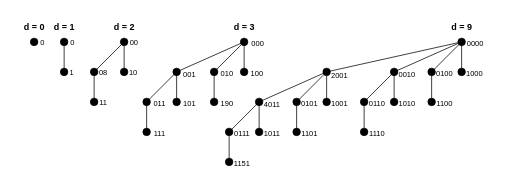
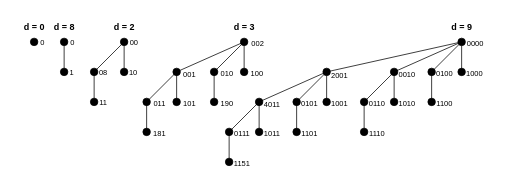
  <mxCell id="0" />
  <mxCell id="1" parent="0" />
  <mxCell id="2" value="" style="ellipse;whiteSpace=wrap;html=1;aspect=fixed;fillColor=#000000;" vertex="1" parent="1"><mxGeometry x="610" y="50" width="10" height="10" as="geometry" /></mxCell>
  <mxCell id="3" value="" style="ellipse;whiteSpace=wrap;html=1;aspect=fixed;fillColor=#000000;direction=south;" vertex="1" parent="1"><mxGeometry x="610" y="90" width="10" height="10" as="geometry" /></mxCell>
  <mxCell id="4" value="" style="ellipse;whiteSpace=wrap;html=1;aspect=fixed;fillColor=#000000;direction=south;" vertex="1" parent="1"><mxGeometry x="570" y="90" width="10" height="10" as="geometry" /></mxCell>
  <mxCell id="5" value="" style="ellipse;whiteSpace=wrap;html=1;aspect=fixed;fillColor=#000000;direction=south;" vertex="1" parent="1"><mxGeometry x="570" y="130" width="10" height="10" as="geometry" /></mxCell>
  <mxCell id="6" value="" style="ellipse;whiteSpace=wrap;html=1;aspect=fixed;fillColor=#000000;direction=south;" vertex="1" parent="1"><mxGeometry x="520" y="130" width="10" height="10" as="geometry" /></mxCell>
  <mxCell id="7" value="" style="ellipse;whiteSpace=wrap;html=1;aspect=fixed;fillColor=#000000;direction=south;" vertex="1" parent="1"><mxGeometry x="480" y="130" width="10" height="10" as="geometry" /></mxCell>
  <mxCell id="8" value="" style="endArrow=none;html=1;rounded=0;entryX=0.5;entryY=1;entryDx=0;entryDy=0;" edge="1" parent="1" target="2"><mxGeometry width="50" height="50" relative="1" as="geometry"><mxPoint x="615" y="95" as="sourcePoint" /><mxPoint x="665" y="215" as="targetPoint" /></mxGeometry></mxCell>
  <mxCell id="9" value="" style="endArrow=none;html=1;rounded=0;entryX=0;entryY=1;entryDx=0;entryDy=0;" edge="1" parent="1" target="2"><mxGeometry width="50" height="50" relative="1" as="geometry"><mxPoint x="575" y="95" as="sourcePoint" /><mxPoint x="610" y="60" as="targetPoint" /></mxGeometry></mxCell>
  <mxCell id="10" value="" style="ellipse;whiteSpace=wrap;html=1;aspect=fixed;fillColor=#000000;direction=south;" vertex="1" parent="1"><mxGeometry x="520" y="90" width="10" height="10" as="geometry" /></mxCell>
  <mxCell id="11" value="" style="ellipse;whiteSpace=wrap;html=1;aspect=fixed;fillColor=#000000;direction=south;" vertex="1" parent="1"><mxGeometry x="430" y="90" width="10" height="10" as="geometry" /></mxCell>
  <mxCell id="12" value="" style="endArrow=none;html=1;rounded=0;entryX=0;entryY=0.5;entryDx=0;entryDy=0;" edge="1" parent="1"><mxGeometry width="50" height="50" relative="1" as="geometry"><mxPoint x="525" y="95" as="sourcePoint" /><mxPoint x="615" y="55" as="targetPoint" /></mxGeometry></mxCell>
  <mxCell id="13" value="" style="endArrow=none;html=1;rounded=0;" edge="1" parent="1"><mxGeometry width="50" height="50" relative="1" as="geometry"><mxPoint x="435" y="95" as="sourcePoint" /><mxPoint x="615" y="55" as="targetPoint" /></mxGeometry></mxCell>
  <mxCell id="14" value="" style="endArrow=none;html=1;rounded=0;" edge="1" parent="1"><mxGeometry width="50" height="50" relative="1" as="geometry"><mxPoint x="485" y="135" as="sourcePoint" /><mxPoint x="525" y="95" as="targetPoint" /></mxGeometry></mxCell>
  <mxCell id="15" value="" style="endArrow=none;html=1;rounded=0;entryX=0.5;entryY=1;entryDx=0;entryDy=0;" edge="1" parent="1"><mxGeometry width="50" height="50" relative="1" as="geometry"><mxPoint x="485" y="172" as="sourcePoint" /><mxPoint x="485" y="137" as="targetPoint" /></mxGeometry></mxCell>
  <mxCell id="16" value="" style="ellipse;whiteSpace=wrap;html=1;aspect=fixed;fillColor=#000000;direction=south;" vertex="1" parent="1"><mxGeometry x="480" y="170" width="10" height="10" as="geometry" /></mxCell>
  <mxCell id="17" value="" style="ellipse;whiteSpace=wrap;html=1;aspect=fixed;fillColor=#000000;direction=south;" vertex="1" parent="1"><mxGeometry x="390" y="170" width="10" height="10" as="geometry" /></mxCell>
  <mxCell id="18" value="" style="ellipse;whiteSpace=wrap;html=1;aspect=fixed;fillColor=#000000;direction=south;" vertex="1" parent="1"><mxGeometry x="340" y="170" width="10" height="10" as="geometry" /></mxCell>
  <mxCell id="19" value="" style="ellipse;whiteSpace=wrap;html=1;aspect=fixed;fillColor=#000000;direction=south;" vertex="1" parent="1"><mxGeometry x="300" y="170" width="10" height="10" as="geometry" /></mxCell>
  <mxCell id="20" value="" style="endArrow=none;html=1;rounded=0;entryX=0.5;entryY=1;entryDx=0;entryDy=0;" edge="1" parent="1"><mxGeometry width="50" height="50" relative="1" as="geometry"><mxPoint x="395" y="175" as="sourcePoint" /><mxPoint x="395" y="134" as="targetPoint" /></mxGeometry></mxCell>
  <mxCell id="21" value="" style="endArrow=none;html=1;rounded=0;" edge="1" parent="1"><mxGeometry width="50" height="50" relative="1" as="geometry"><mxPoint x="305" y="175" as="sourcePoint" /><mxPoint x="345" y="135" as="targetPoint" /></mxGeometry></mxCell>
  <mxCell id="22" value="" style="endArrow=none;html=1;rounded=0;entryX=0.5;entryY=1;entryDx=0;entryDy=0;exitX=1.075;exitY=0.433;exitDx=0;exitDy=0;exitPerimeter=0;" edge="1" parent="1" source="45"><mxGeometry width="50" height="50" relative="1" as="geometry"><mxPoint x="345" y="169" as="sourcePoint" /><mxPoint x="345" y="134" as="targetPoint" /></mxGeometry></mxCell>
  <mxCell id="23" value="" style="endArrow=none;html=1;rounded=0;entryX=0.5;entryY=1;entryDx=0;entryDy=0;" edge="1" parent="1"><mxGeometry width="50" height="50" relative="1" as="geometry"><mxPoint x="305" y="212" as="sourcePoint" /><mxPoint x="305" y="177" as="targetPoint" /></mxGeometry></mxCell>
  <mxCell id="24" value="" style="ellipse;whiteSpace=wrap;html=1;aspect=fixed;fillColor=#000000;direction=south;" vertex="1" parent="1"><mxGeometry x="300" y="210" width="10" height="10" as="geometry" /></mxCell>
  <mxCell id="25" value="" style="endArrow=none;html=1;rounded=0;entryX=0.5;entryY=1;entryDx=0;entryDy=0;" edge="1" parent="1"><mxGeometry width="50" height="50" relative="1" as="geometry"><mxPoint x="435" y="135" as="sourcePoint" /><mxPoint x="435" y="100" as="targetPoint" /></mxGeometry></mxCell>
  <mxCell id="26" value="" style="endArrow=none;html=1;rounded=0;entryX=0;entryY=1;entryDx=0;entryDy=0;" edge="1" parent="1"><mxGeometry width="50" height="50" relative="1" as="geometry"><mxPoint x="395" y="135" as="sourcePoint" /><mxPoint x="431" y="99" as="targetPoint" /></mxGeometry></mxCell>
  <mxCell id="27" value="" style="endArrow=none;html=1;rounded=0;entryX=0;entryY=0.5;entryDx=0;entryDy=0;" edge="1" parent="1"><mxGeometry width="50" height="50" relative="1" as="geometry"><mxPoint x="345" y="135" as="sourcePoint" /><mxPoint x="435" y="95" as="targetPoint" /></mxGeometry></mxCell>
  <mxCell id="28" value="" style="ellipse;whiteSpace=wrap;html=1;aspect=fixed;fillColor=#000000;direction=south;" vertex="1" parent="1"><mxGeometry x="430" y="130" width="10" height="10" as="geometry" /></mxCell>
  <mxCell id="29" value="" style="ellipse;whiteSpace=wrap;html=1;aspect=fixed;fillColor=#000000;direction=south;" vertex="1" parent="1"><mxGeometry x="390" y="130" width="10" height="10" as="geometry" /></mxCell>
  <mxCell id="30" value="" style="ellipse;whiteSpace=wrap;html=1;aspect=fixed;fillColor=#000000;direction=south;" vertex="1" parent="1"><mxGeometry x="340" y="130" width="10" height="10" as="geometry" /></mxCell>
  <mxCell id="31" value="0000" style="text;html=1;align=center;verticalAlign=middle;resizable=0;points=[];autosize=1;strokeColor=none;fillColor=none;fontSize=10;" vertex="1" parent="1"><mxGeometry x="608" y="42" width="50" height="30" as="geometry" /></mxCell>
  <mxCell id="32" value="1000" style="text;html=1;align=center;verticalAlign=middle;resizable=0;points=[];autosize=1;strokeColor=none;fillColor=none;fontSize=10;" vertex="1" parent="1"><mxGeometry x="607" y="82" width="50" height="30" as="geometry" /></mxCell>
  <mxCell id="33" value="0100" style="text;html=1;align=center;verticalAlign=middle;resizable=0;points=[];autosize=1;strokeColor=none;fillColor=none;fontSize=10;" vertex="1" parent="1"><mxGeometry x="567" y="82" width="50" height="30" as="geometry" /></mxCell>
  <mxCell id="34" value="0010" style="text;html=1;align=center;verticalAlign=middle;resizable=0;points=[];autosize=1;strokeColor=none;fillColor=none;fontSize=10;" vertex="1" parent="1"><mxGeometry x="517" y="83" width="50" height="30" as="geometry" /></mxCell>
  <mxCell id="35" value="2001" style="text;html=1;align=center;verticalAlign=middle;resizable=0;points=[];autosize=1;strokeColor=none;fillColor=none;fontSize=10;" vertex="1" parent="1"><mxGeometry x="427" y="84" width="50" height="30" as="geometry" /></mxCell>
  <mxCell id="36" value="1001" style="text;html=1;align=center;verticalAlign=middle;resizable=0;points=[];autosize=1;strokeColor=none;fillColor=none;fontSize=10;" vertex="1" parent="1"><mxGeometry x="427" y="122" width="50" height="30" as="geometry" /></mxCell>
  <mxCell id="37" value="0101" style="text;html=1;align=center;verticalAlign=middle;resizable=0;points=[];autosize=1;strokeColor=none;fillColor=none;fontSize=10;" vertex="1" parent="1"><mxGeometry x="387" y="122" width="50" height="30" as="geometry" /></mxCell>
  <mxCell id="38" value="4011" style="text;html=1;align=center;verticalAlign=middle;resizable=0;points=[];autosize=1;strokeColor=none;fillColor=none;fontSize=10;" vertex="1" parent="1"><mxGeometry x="337" y="123" width="50" height="30" as="geometry" /></mxCell>
  <mxCell id="39" value="0110" style="text;html=1;align=center;verticalAlign=middle;resizable=0;points=[];autosize=1;strokeColor=none;fillColor=none;fontSize=10;" vertex="1" parent="1"><mxGeometry x="477" y="122" width="50" height="30" as="geometry" /></mxCell>
  <mxCell id="40" value="1010" style="text;html=1;align=center;verticalAlign=middle;resizable=0;points=[];autosize=1;strokeColor=none;fillColor=none;fontSize=10;" vertex="1" parent="1"><mxGeometry x="517" y="122" width="50" height="30" as="geometry" /></mxCell>
  <mxCell id="41" value="1100" style="text;html=1;align=center;verticalAlign=middle;resizable=0;points=[];autosize=1;strokeColor=none;fillColor=none;fontSize=10;" vertex="1" parent="1"><mxGeometry x="567" y="122" width="50" height="30" as="geometry" /></mxCell>
  <mxCell id="42" value="1110" style="text;html=1;align=center;verticalAlign=middle;resizable=0;points=[];autosize=1;strokeColor=none;fillColor=none;fontSize=10;" vertex="1" parent="1"><mxGeometry x="482" y="162" width="40" height="30" as="geometry" /></mxCell>
  <mxCell id="43" value="1101" style="text;html=1;align=center;verticalAlign=middle;resizable=0;points=[];autosize=1;strokeColor=none;fillColor=none;fontSize=10;" vertex="1" parent="1"><mxGeometry x="387" y="162" width="50" height="30" as="geometry" /></mxCell>
  <mxCell id="44" value="1011" style="text;html=1;align=center;verticalAlign=middle;resizable=0;points=[];autosize=1;strokeColor=none;fillColor=none;fontSize=10;" vertex="1" parent="1"><mxGeometry x="337" y="162" width="50" height="30" as="geometry" /></mxCell>
  <mxCell id="45" value="0111" style="text;html=1;align=center;verticalAlign=middle;resizable=0;points=[];autosize=1;strokeColor=none;fillColor=none;fontSize=10;" vertex="1" parent="1"><mxGeometry x="302" y="162" width="40" height="30" as="geometry" /></mxCell>
  <mxCell id="46" value="1151" style="text;html=1;align=center;verticalAlign=middle;resizable=0;points=[];autosize=1;strokeColor=none;fillColor=none;fontSize=10;" vertex="1" parent="1"><mxGeometry x="302" y="202" width="40" height="30" as="geometry" /></mxCell>
  <mxCell id="47" value="" style="endArrow=none;html=1;rounded=0;entryX=0.5;entryY=1;entryDx=0;entryDy=0;" edge="1" parent="1"><mxGeometry width="50" height="50" relative="1" as="geometry"><mxPoint x="525" y="132" as="sourcePoint" /><mxPoint x="525" y="97" as="targetPoint" /></mxGeometry></mxCell>
  <mxCell id="48" value="" style="endArrow=none;html=1;rounded=0;entryX=0.5;entryY=1;entryDx=0;entryDy=0;" edge="1" parent="1"><mxGeometry width="50" height="50" relative="1" as="geometry"><mxPoint x="575" y="132" as="sourcePoint" /><mxPoint x="575" y="97" as="targetPoint" /></mxGeometry></mxCell>
  <mxCell id="49" value="" style="ellipse;whiteSpace=wrap;html=1;aspect=fixed;fillColor=#000000;" vertex="1" parent="1"><mxGeometry x="320" y="50" width="10" height="10" as="geometry" /></mxCell>
  <mxCell id="50" value="" style="ellipse;whiteSpace=wrap;html=1;aspect=fixed;fillColor=#000000;direction=south;" vertex="1" parent="1"><mxGeometry x="320" y="90" width="10" height="10" as="geometry" /></mxCell>
  <mxCell id="51" value="" style="ellipse;whiteSpace=wrap;html=1;aspect=fixed;fillColor=#000000;direction=south;" vertex="1" parent="1"><mxGeometry x="280" y="90" width="10" height="10" as="geometry" /></mxCell>
  <mxCell id="52" value="" style="ellipse;whiteSpace=wrap;html=1;aspect=fixed;fillColor=#000000;direction=south;" vertex="1" parent="1"><mxGeometry x="280" y="130" width="10" height="10" as="geometry" /></mxCell>
  <mxCell id="53" value="" style="ellipse;whiteSpace=wrap;html=1;aspect=fixed;fillColor=#000000;direction=south;" vertex="1" parent="1"><mxGeometry x="230" y="130" width="10" height="10" as="geometry" /></mxCell>
  <mxCell id="54" value="" style="ellipse;whiteSpace=wrap;html=1;aspect=fixed;fillColor=#000000;direction=south;" vertex="1" parent="1"><mxGeometry x="190" y="130" width="10" height="10" as="geometry" /></mxCell>
  <mxCell id="55" value="" style="endArrow=none;html=1;rounded=0;entryX=0.5;entryY=1;entryDx=0;entryDy=0;" edge="1" target="49" parent="1"><mxGeometry width="50" height="50" relative="1" as="geometry"><mxPoint x="325" y="95" as="sourcePoint" /><mxPoint x="375" y="215" as="targetPoint" /></mxGeometry></mxCell>
  <mxCell id="56" value="" style="endArrow=none;html=1;rounded=0;entryX=0;entryY=1;entryDx=0;entryDy=0;" edge="1" target="49" parent="1"><mxGeometry width="50" height="50" relative="1" as="geometry"><mxPoint x="285" y="95" as="sourcePoint" /><mxPoint x="320" y="60" as="targetPoint" /></mxGeometry></mxCell>
  <mxCell id="57" value="" style="ellipse;whiteSpace=wrap;html=1;aspect=fixed;fillColor=#000000;direction=south;" vertex="1" parent="1"><mxGeometry x="230" y="90" width="10" height="10" as="geometry" /></mxCell>
  <mxCell id="58" value="" style="endArrow=none;html=1;rounded=0;entryX=0;entryY=0.5;entryDx=0;entryDy=0;" edge="1" parent="1"><mxGeometry width="50" height="50" relative="1" as="geometry"><mxPoint x="235" y="95" as="sourcePoint" /><mxPoint x="325" y="55" as="targetPoint" /></mxGeometry></mxCell>
  <mxCell id="59" value="" style="endArrow=none;html=1;rounded=0;" edge="1" parent="1"><mxGeometry width="50" height="50" relative="1" as="geometry"><mxPoint x="195" y="135" as="sourcePoint" /><mxPoint x="235" y="95" as="targetPoint" /></mxGeometry></mxCell>
  <mxCell id="60" value="" style="endArrow=none;html=1;rounded=0;entryX=0.5;entryY=1;entryDx=0;entryDy=0;" edge="1" parent="1"><mxGeometry width="50" height="50" relative="1" as="geometry"><mxPoint x="195" y="172" as="sourcePoint" /><mxPoint x="195" y="137" as="targetPoint" /></mxGeometry></mxCell>
  <mxCell id="61" value="" style="ellipse;whiteSpace=wrap;html=1;aspect=fixed;fillColor=#000000;direction=south;" vertex="1" parent="1"><mxGeometry x="190" y="170" width="10" height="10" as="geometry" /></mxCell>
- <mxCell id="62" value="000" style="text;html=1;align=center;verticalAlign=middle;resizable=0;points=[];autosize=1;strokeColor=none;fillColor=none;fontSize=10;" vertex="1" parent="1"><mxGeometry x="323" y="42" width="40" height="30" as="geometry" /></mxCell>
+ <mxCell id="62" value="002" style="text;html=1;align=center;verticalAlign=middle;resizable=0;points=[];autosize=1;strokeColor=none;fillColor=none;fontSize=10;" vertex="1" parent="1"><mxGeometry x="323" y="42" width="40" height="30" as="geometry" /></mxCell>
  <mxCell id="63" value="100" style="text;html=1;align=center;verticalAlign=middle;resizable=0;points=[];autosize=1;strokeColor=none;fillColor=none;fontSize=10;" vertex="1" parent="1"><mxGeometry x="322" y="82" width="40" height="30" as="geometry" /></mxCell>
  <mxCell id="64" value="010" style="text;html=1;align=center;verticalAlign=middle;resizable=0;points=[];autosize=1;strokeColor=none;fillColor=none;fontSize=10;" vertex="1" parent="1"><mxGeometry x="282" y="82" width="40" height="30" as="geometry" /></mxCell>
  <mxCell id="65" value="001" style="text;html=1;align=center;verticalAlign=middle;resizable=0;points=[];autosize=1;strokeColor=none;fillColor=none;fontSize=10;" vertex="1" parent="1"><mxGeometry x="232" y="83" width="40" height="30" as="geometry" /></mxCell>
  <mxCell id="66" value="011" style="text;html=1;align=center;verticalAlign=middle;resizable=0;points=[];autosize=1;strokeColor=none;fillColor=none;fontSize=10;" vertex="1" parent="1"><mxGeometry x="192" y="122" width="40" height="30" as="geometry" /></mxCell>
  <mxCell id="67" value="101" style="text;html=1;align=center;verticalAlign=middle;resizable=0;points=[];autosize=1;strokeColor=none;fillColor=none;fontSize=10;" vertex="1" parent="1"><mxGeometry x="232" y="122" width="40" height="30" as="geometry" /></mxCell>
  <mxCell id="68" value="190" style="text;html=1;align=center;verticalAlign=middle;resizable=0;points=[];autosize=1;strokeColor=none;fillColor=none;fontSize=10;" vertex="1" parent="1"><mxGeometry x="282" y="122" width="40" height="30" as="geometry" /></mxCell>
- <mxCell id="69" value="111" style="text;html=1;align=center;verticalAlign=middle;resizable=0;points=[];autosize=1;strokeColor=none;fillColor=none;fontSize=10;" vertex="1" parent="1"><mxGeometry x="192" y="162" width="40" height="30" as="geometry" /></mxCell>
+ <mxCell id="69" value="181" style="text;html=1;align=center;verticalAlign=middle;resizable=0;points=[];autosize=1;strokeColor=none;fillColor=none;fontSize=10;" vertex="1" parent="1"><mxGeometry x="192" y="162" width="40" height="30" as="geometry" /></mxCell>
  <mxCell id="70" value="" style="endArrow=none;html=1;rounded=0;entryX=0.5;entryY=1;entryDx=0;entryDy=0;" edge="1" parent="1"><mxGeometry width="50" height="50" relative="1" as="geometry"><mxPoint x="235" y="132" as="sourcePoint" /><mxPoint x="235" y="97" as="targetPoint" /></mxGeometry></mxCell>
  <mxCell id="71" value="" style="endArrow=none;html=1;rounded=0;entryX=0.5;entryY=1;entryDx=0;entryDy=0;" edge="1" parent="1"><mxGeometry width="50" height="50" relative="1" as="geometry"><mxPoint x="285" y="132" as="sourcePoint" /><mxPoint x="285" y="97" as="targetPoint" /></mxGeometry></mxCell>
  <mxCell id="72" value="" style="ellipse;whiteSpace=wrap;html=1;aspect=fixed;fillColor=#000000;" vertex="1" parent="1"><mxGeometry x="160" y="50" width="10" height="10" as="geometry" /></mxCell>
  <mxCell id="73" value="" style="ellipse;whiteSpace=wrap;html=1;aspect=fixed;fillColor=#000000;direction=south;" vertex="1" parent="1"><mxGeometry x="160" y="90" width="10" height="10" as="geometry" /></mxCell>
  <mxCell id="74" value="" style="ellipse;whiteSpace=wrap;html=1;aspect=fixed;fillColor=#000000;direction=south;" vertex="1" parent="1"><mxGeometry x="120" y="90" width="10" height="10" as="geometry" /></mxCell>
  <mxCell id="75" value="" style="ellipse;whiteSpace=wrap;html=1;aspect=fixed;fillColor=#000000;direction=south;" vertex="1" parent="1"><mxGeometry x="120" y="130" width="10" height="10" as="geometry" /></mxCell>
  <mxCell id="76" value="" style="endArrow=none;html=1;rounded=0;entryX=0.5;entryY=1;entryDx=0;entryDy=0;" edge="1" target="72" parent="1"><mxGeometry width="50" height="50" relative="1" as="geometry"><mxPoint x="165" y="95" as="sourcePoint" /><mxPoint x="215" y="215" as="targetPoint" /></mxGeometry></mxCell>
  <mxCell id="77" value="" style="endArrow=none;html=1;rounded=0;entryX=0;entryY=1;entryDx=0;entryDy=0;" edge="1" target="72" parent="1"><mxGeometry width="50" height="50" relative="1" as="geometry"><mxPoint x="125" y="95" as="sourcePoint" /><mxPoint x="160" y="60" as="targetPoint" /></mxGeometry></mxCell>
  <mxCell id="78" value="08" style="text;html=1;align=center;verticalAlign=middle;resizable=0;points=[];autosize=1;strokeColor=none;fillColor=none;fontSize=10;" vertex="1" parent="1"><mxGeometry x="122" y="80" width="30" height="30" as="geometry" /></mxCell>
  <mxCell id="79" value="" style="endArrow=none;html=1;rounded=0;entryX=0.5;entryY=1;entryDx=0;entryDy=0;" edge="1" parent="1"><mxGeometry width="50" height="50" relative="1" as="geometry"><mxPoint x="125" y="132" as="sourcePoint" /><mxPoint x="125" y="97" as="targetPoint" /></mxGeometry></mxCell>
  <mxCell id="80" value="00" style="text;html=1;align=center;verticalAlign=middle;resizable=0;points=[];autosize=1;strokeColor=none;fillColor=none;fontSize=10;" vertex="1" parent="1"><mxGeometry x="163" y="40" width="30" height="30" as="geometry" /></mxCell>
  <mxCell id="81" value="10" style="text;html=1;align=center;verticalAlign=middle;resizable=0;points=[];autosize=1;strokeColor=none;fillColor=none;fontSize=10;" vertex="1" parent="1"><mxGeometry x="162" y="80" width="30" height="30" as="geometry" /></mxCell>
  <mxCell id="82" value="11" style="text;html=1;align=center;verticalAlign=middle;resizable=0;points=[];autosize=1;strokeColor=none;fillColor=none;fontSize=10;" vertex="1" parent="1"><mxGeometry x="122" y="120" width="30" height="30" as="geometry" /></mxCell>
  <mxCell id="83" value="" style="ellipse;whiteSpace=wrap;html=1;aspect=fixed;fillColor=#000000;" vertex="1" parent="1"><mxGeometry x="80" y="50" width="10" height="10" as="geometry" /></mxCell>
  <mxCell id="84" value="" style="ellipse;whiteSpace=wrap;html=1;aspect=fixed;fillColor=#000000;direction=south;" vertex="1" parent="1"><mxGeometry x="80" y="90" width="10" height="10" as="geometry" /></mxCell>
  <mxCell id="85" value="" style="endArrow=none;html=1;rounded=0;entryX=0.5;entryY=1;entryDx=0;entryDy=0;" edge="1" target="83" parent="1"><mxGeometry width="50" height="50" relative="1" as="geometry"><mxPoint x="85" y="95" as="sourcePoint" /><mxPoint x="135" y="215" as="targetPoint" /></mxGeometry></mxCell>
  <mxCell id="86" value="0" style="text;html=1;align=center;verticalAlign=middle;resizable=0;points=[];autosize=1;strokeColor=none;fillColor=none;fontSize=10;" vertex="1" parent="1"><mxGeometry x="81" y="40" width="30" height="30" as="geometry" /></mxCell>
  <mxCell id="87" value="1" style="text;html=1;align=center;verticalAlign=middle;resizable=0;points=[];autosize=1;strokeColor=none;fillColor=none;fontSize=10;" vertex="1" parent="1"><mxGeometry x="80" y="80" width="30" height="30" as="geometry" /></mxCell>
  <mxCell id="88" value="" style="ellipse;whiteSpace=wrap;html=1;aspect=fixed;fillColor=#000000;" vertex="1" parent="1"><mxGeometry x="40" y="50" width="10" height="10" as="geometry" /></mxCell>
  <mxCell id="89" value="0" style="text;html=1;align=center;verticalAlign=middle;resizable=0;points=[];autosize=1;strokeColor=none;fillColor=none;fontSize=10;" vertex="1" parent="1"><mxGeometry x="41" y="40" width="30" height="30" as="geometry" /></mxCell>
  <mxCell id="90" value="d = 0" style="text;html=1;align=center;verticalAlign=middle;resizable=0;points=[];autosize=1;strokeColor=none;fillColor=none;fontStyle=1" vertex="1" parent="1"><mxGeometry x="20" y="20" width="50" height="30" as="geometry" /></mxCell>
- <mxCell id="91" value="d = 1" style="text;html=1;align=center;verticalAlign=middle;resizable=0;points=[];autosize=1;strokeColor=none;fillColor=none;fontStyle=1" vertex="1" parent="1"><mxGeometry x="60" y="20" width="50" height="30" as="geometry" /></mxCell>
+ <mxCell id="91" value="d = 8" style="text;html=1;align=center;verticalAlign=middle;resizable=0;points=[];autosize=1;strokeColor=none;fillColor=none;fontStyle=1" vertex="1" parent="1"><mxGeometry x="60" y="20" width="50" height="30" as="geometry" /></mxCell>
  <mxCell id="92" value="d = 2" style="text;html=1;align=center;verticalAlign=middle;resizable=0;points=[];autosize=1;strokeColor=none;fillColor=none;fontStyle=1" vertex="1" parent="1"><mxGeometry x="140" y="20" width="50" height="30" as="geometry" /></mxCell>
  <mxCell id="93" value="d = 3" style="text;html=1;align=center;verticalAlign=middle;resizable=0;points=[];autosize=1;strokeColor=none;fillColor=none;fontStyle=1" vertex="1" parent="1"><mxGeometry x="300" y="20" width="50" height="30" as="geometry" /></mxCell>
  <mxCell id="94" value="d = 9" style="text;html=1;align=center;verticalAlign=middle;resizable=0;points=[];autosize=1;strokeColor=none;fillColor=none;fontStyle=1" vertex="1" parent="1"><mxGeometry x="590" y="20" width="50" height="30" as="geometry" /></mxCell>
